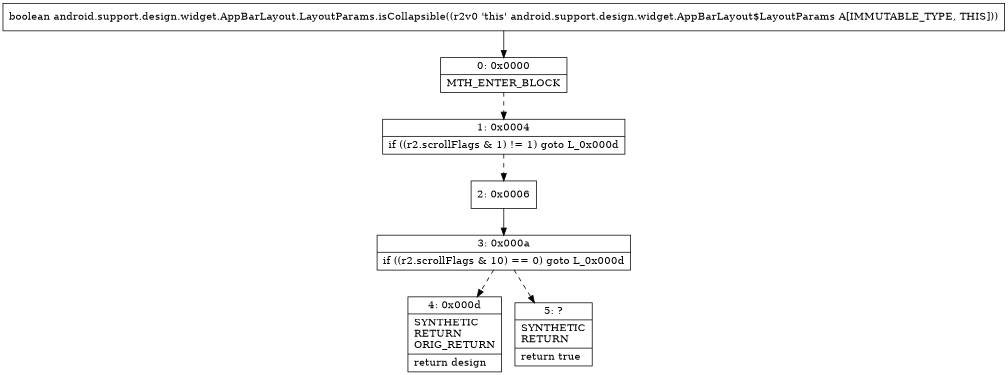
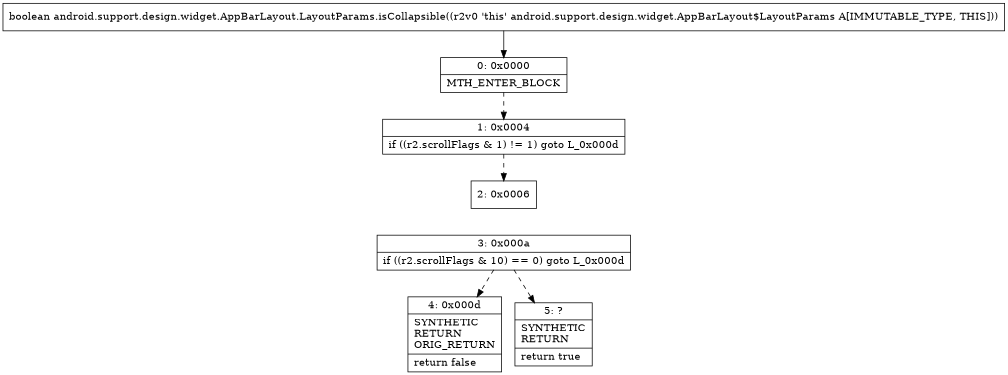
  digraph {
    node [shape=record]
    edge [style=dashed]
    n1 [label="{0\:\ 0x0000|MTH_ENTER_BLOCK\l}"]
    n2 [label="{1\:\ 0x0004|if ((r2.scrollFlags & 1) != 1) goto L_0x000d\l}"]
    n3 [label="{2\:\ 0x0006}"]
    n4 [label="{3\:\ 0x000a|if ((r2.scrollFlags & 10) == 0) goto L_0x000d\l}"]
-   n5 [label="{4\:\ 0x000d|SYNTHETIC\lRETURN\lORIG_RETURN\l|return design\l}"]
+   n5 [label="{4\:\ 0x000d|SYNTHETIC\lRETURN\lORIG_RETURN\l|return false\l}"]
    n6 [label="{5\:\ ?|SYNTHETIC\lRETURN\l|return true\l}"]
    n7 [label="{boolean android.support.design.widget.AppBarLayout.LayoutParams.isCollapsible((r2v0 'this' android.support.design.widget.AppBarLayout$LayoutParams A[IMMUTABLE_TYPE, THIS])) }"]
    n1 -> n2
    n2 -> n3
-   n3 -> n4 [style=""]
    n4 -> n5
    n4 -> n6
    n7 -> n1 [style=""]
  }
